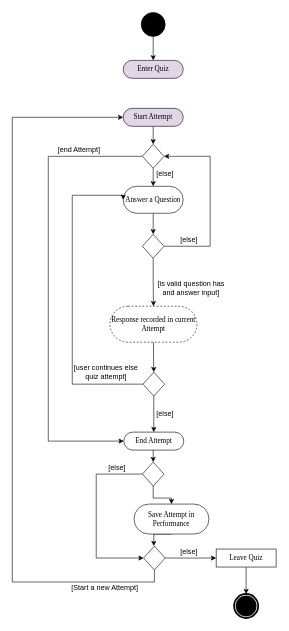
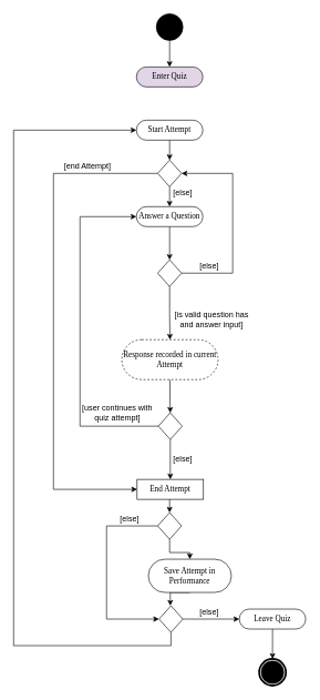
  <mxCell id="0" />
  <mxCell id="1" parent="0" />
  <mxCell id="2" style="edgeStyle=orthogonalEdgeStyle;rounded=0;orthogonalLoop=1;jettySize=auto;html=1;exitX=0.5;exitY=1;exitDx=0;exitDy=0;entryX=0.5;entryY=0;entryDx=0;entryDy=0;" edge="1" parent="1" source="3" target="4"><mxGeometry relative="1" as="geometry" /></mxCell>
  <mxCell id="3" value="" style="ellipse;whiteSpace=wrap;html=1;rounded=0;shadow=0;comic=0;labelBackgroundColor=none;strokeWidth=1;fillColor=#000000;fontFamily=Verdana;fontSize=12;align=center;" vertex="1" parent="1"><mxGeometry x="235" y="20" width="40" height="40" as="geometry" /></mxCell>
  <mxCell id="4" value="Enter Quiz" style="rounded=1;whiteSpace=wrap;html=1;shadow=0;comic=0;labelBackgroundColor=none;strokeWidth=1;fontFamily=Verdana;fontSize=12;align=center;arcSize=50;fillColor=#e1d5e7;" vertex="1" parent="1"><mxGeometry x="205" y="100" width="100" height="30" as="geometry" /></mxCell>
  <mxCell id="5" style="edgeStyle=orthogonalEdgeStyle;rounded=0;orthogonalLoop=1;jettySize=auto;html=1;exitX=0.5;exitY=1;exitDx=0;exitDy=0;entryX=0.5;entryY=0;entryDx=0;entryDy=0;" edge="1" parent="1" source="6" target="39"><mxGeometry relative="1" as="geometry" /></mxCell>
- <mxCell id="6" value="Start Attempt" style="rounded=1;whiteSpace=wrap;html=1;shadow=0;comic=0;labelBackgroundColor=none;strokeWidth=1;fontFamily=Verdana;fontSize=12;align=center;arcSize=50;fillColor=#e1d5e7;" vertex="1" parent="1"><mxGeometry x="205" y="180" width="100" height="30" as="geometry" /></mxCell>
+ <mxCell id="6" value="Start Attempt" style="rounded=1;whiteSpace=wrap;html=1;shadow=0;comic=0;labelBackgroundColor=none;strokeWidth=1;fontFamily=Verdana;fontSize=12;align=center;arcSize=50;" vertex="1" parent="1"><mxGeometry x="205" y="180" width="100" height="30" as="geometry" /></mxCell>
  <mxCell id="7" style="edgeStyle=orthogonalEdgeStyle;rounded=0;orthogonalLoop=1;jettySize=auto;html=1;exitX=0.5;exitY=1;exitDx=0;exitDy=0;entryX=0.5;entryY=0;entryDx=0;entryDy=0;" edge="1" parent="1" source="8" target="11"><mxGeometry relative="1" as="geometry" /></mxCell>
- <mxCell id="8" value="Answer a Question" style="rounded=1;whiteSpace=wrap;html=1;shadow=0;comic=0;labelBackgroundColor=none;strokeWidth=1;fontFamily=Verdana;fontSize=12;align=center;arcSize=50;" vertex="1" parent="1"><mxGeometry x="205" y="310" width="100" height="45" as="geometry" /></mxCell>
+ <mxCell id="8" value="Answer a Question" style="rounded=1;whiteSpace=wrap;html=1;shadow=0;comic=0;labelBackgroundColor=none;strokeWidth=1;fontFamily=Verdana;fontSize=12;align=center;arcSize=50;" vertex="1" parent="1"><mxGeometry x="205" y="310" width="100" height="30" as="geometry" /></mxCell>
  <mxCell id="9" style="edgeStyle=orthogonalEdgeStyle;rounded=0;orthogonalLoop=1;jettySize=auto;html=1;exitX=0.5;exitY=1;exitDx=0;exitDy=0;entryX=0.5;entryY=0;entryDx=0;entryDy=0;" edge="1" parent="1" source="11" target="15"><mxGeometry relative="1" as="geometry" /></mxCell>
  <mxCell id="10" style="edgeStyle=orthogonalEdgeStyle;rounded=0;orthogonalLoop=1;jettySize=auto;html=1;exitX=1;exitY=0.5;exitDx=0;exitDy=0;entryX=1;entryY=0.5;entryDx=0;entryDy=0;" edge="1" parent="1" source="11" target="39"><mxGeometry relative="1" as="geometry"><Array as="points"><mxPoint x="350" y="410" /><mxPoint x="350" y="260" /></Array></mxGeometry></mxCell>
  <mxCell id="11" value="" style="rhombus;whiteSpace=wrap;html=1;" vertex="1" parent="1"><mxGeometry x="237" y="390" width="36" height="40" as="geometry" /></mxCell>
  <mxCell id="12" value="[is valid question has and answer input]" style="text;html=1;strokeColor=none;fillColor=none;align=center;verticalAlign=middle;whiteSpace=wrap;rounded=0;" vertex="1" parent="1"><mxGeometry x="256" y="470" width="125" height="20" as="geometry" /></mxCell>
  <mxCell id="13" value="[else]" style="text;html=1;strokeColor=none;fillColor=none;align=center;verticalAlign=middle;whiteSpace=wrap;rounded=0;" vertex="1" parent="1"><mxGeometry x="290" y="390" width="50" height="20" as="geometry" /></mxCell>
  <mxCell id="14" style="edgeStyle=orthogonalEdgeStyle;rounded=0;orthogonalLoop=1;jettySize=auto;html=1;exitX=0.5;exitY=1;exitDx=0;exitDy=0;entryX=0.5;entryY=0;entryDx=0;entryDy=0;" edge="1" parent="1" source="15" target="23"><mxGeometry relative="1" as="geometry"><mxPoint x="255.5" y="620" as="targetPoint" /></mxGeometry></mxCell>
  <mxCell id="15" value="Response recorded in current Attempt" style="rounded=1;whiteSpace=wrap;html=1;shadow=0;comic=0;labelBackgroundColor=none;strokeWidth=1;fontFamily=Verdana;fontSize=12;align=center;arcSize=50;dashed=1;" vertex="1" parent="1"><mxGeometry x="183" y="510" width="145" height="60" as="geometry" /></mxCell>
  <mxCell id="16" style="edgeStyle=orthogonalEdgeStyle;rounded=0;orthogonalLoop=1;jettySize=auto;html=1;exitX=0.5;exitY=1;exitDx=0;exitDy=0;entryX=0.5;entryY=0;entryDx=0;entryDy=0;" edge="1" parent="1" source="17" target="28"><mxGeometry relative="1" as="geometry" /></mxCell>
- <mxCell id="17" value="End Attempt" style="rounded=1;whiteSpace=wrap;html=1;shadow=0;comic=0;labelBackgroundColor=none;strokeWidth=1;fontFamily=Verdana;fontSize=12;align=center;arcSize=50;" vertex="1" parent="1"><mxGeometry x="206" y="720" width="100" height="30" as="geometry" /></mxCell>
+ <mxCell id="17" value="End Attempt" style="whiteSpace=wrap;html=1;shadow=0;comic=0;labelBackgroundColor=none;strokeWidth=1;fontFamily=Verdana;fontSize=12;align=center;arcSize=50;rounded=0;" vertex="1" parent="1"><mxGeometry x="206" y="720" width="100" height="30" as="geometry" /></mxCell>
  <mxCell id="18" style="edgeStyle=orthogonalEdgeStyle;rounded=0;orthogonalLoop=1;jettySize=auto;html=1;exitX=0.5;exitY=1;exitDx=0;exitDy=0;entryX=0.5;entryY=0;entryDx=0;entryDy=0;" edge="1" parent="1" source="19"><mxGeometry relative="1" as="geometry"><mxPoint x="256" y="910" as="targetPoint" /></mxGeometry></mxCell>
  <mxCell id="19" value="Save Attempt in Performance" style="rounded=1;whiteSpace=wrap;html=1;shadow=0;comic=0;labelBackgroundColor=none;strokeWidth=1;fontFamily=Verdana;fontSize=12;align=center;arcSize=50;" vertex="1" parent="1"><mxGeometry x="223" y="840" width="125" height="50" as="geometry" /></mxCell>
  <mxCell id="20" value="" style="shape=mxgraph.bpmn.shape;html=1;verticalLabelPosition=bottom;labelBackgroundColor=#ffffff;verticalAlign=top;perimeter=ellipsePerimeter;outline=end;symbol=terminate;rounded=0;shadow=0;comic=0;strokeWidth=1;fontFamily=Verdana;fontSize=12;align=center;" vertex="1" parent="1"><mxGeometry x="390" y="990" width="40" height="40" as="geometry" /></mxCell>
  <mxCell id="21" style="edgeStyle=orthogonalEdgeStyle;rounded=0;orthogonalLoop=1;jettySize=auto;html=1;exitX=0.5;exitY=1;exitDx=0;exitDy=0;entryX=0.5;entryY=0;entryDx=0;entryDy=0;" edge="1" parent="1" source="23" target="17"><mxGeometry relative="1" as="geometry" /></mxCell>
  <mxCell id="22" style="edgeStyle=orthogonalEdgeStyle;rounded=0;orthogonalLoop=1;jettySize=auto;html=1;exitX=0;exitY=0.5;exitDx=0;exitDy=0;entryX=0;entryY=0.5;entryDx=0;entryDy=0;" edge="1" parent="1" source="23" target="8"><mxGeometry relative="1" as="geometry"><Array as="points"><mxPoint x="120" y="640" /><mxPoint x="120" y="325" /></Array></mxGeometry></mxCell>
  <mxCell id="23" value="" style="rhombus;whiteSpace=wrap;html=1;" vertex="1" parent="1"><mxGeometry x="238" y="620" width="36" height="40" as="geometry" /></mxCell>
- <mxCell id="24" value="[user continues else quiz attempt]" style="text;html=1;strokeColor=none;fillColor=none;align=center;verticalAlign=middle;whiteSpace=wrap;rounded=0;" vertex="1" parent="1"><mxGeometry x="114" y="610" width="125" height="20" as="geometry" /></mxCell>
+ <mxCell id="24" value="[user continues with quiz attempt]" style="text;html=1;strokeColor=none;fillColor=none;align=center;verticalAlign=middle;whiteSpace=wrap;rounded=0;" vertex="1" parent="1"><mxGeometry x="114" y="610" width="125" height="20" as="geometry" /></mxCell>
  <mxCell id="25" value="[else]" style="text;html=1;strokeColor=none;fillColor=none;align=center;verticalAlign=middle;whiteSpace=wrap;rounded=0;" vertex="1" parent="1"><mxGeometry x="250" y="680" width="50" height="20" as="geometry" /></mxCell>
  <mxCell id="26" style="edgeStyle=orthogonalEdgeStyle;rounded=0;orthogonalLoop=1;jettySize=auto;html=1;exitX=0;exitY=0.5;exitDx=0;exitDy=0;entryX=0;entryY=0.5;entryDx=0;entryDy=0;" edge="1" parent="1" source="28" target="33"><mxGeometry relative="1" as="geometry"><mxPoint x="206" y="925" as="targetPoint" /><Array as="points"><mxPoint x="160" y="790" /><mxPoint x="160" y="930" /></Array></mxGeometry></mxCell>
  <mxCell id="27" style="edgeStyle=orthogonalEdgeStyle;rounded=0;orthogonalLoop=1;jettySize=auto;html=1;exitX=0.5;exitY=1;exitDx=0;exitDy=0;entryX=0.5;entryY=0;entryDx=0;entryDy=0;" edge="1" parent="1" source="28" target="19"><mxGeometry relative="1" as="geometry" /></mxCell>
  <mxCell id="28" value="" style="rhombus;whiteSpace=wrap;html=1;" vertex="1" parent="1"><mxGeometry x="237" y="770" width="36" height="40" as="geometry" /></mxCell>
  <mxCell id="29" style="edgeStyle=orthogonalEdgeStyle;rounded=0;orthogonalLoop=1;jettySize=auto;html=1;exitX=0.5;exitY=1;exitDx=0;exitDy=0;entryX=0.5;entryY=0;entryDx=0;entryDy=0;" edge="1" parent="1" source="30" target="20"><mxGeometry relative="1" as="geometry" /></mxCell>
- <mxCell id="30" value="Leave Quiz" style="whiteSpace=wrap;html=1;shadow=0;comic=0;labelBackgroundColor=none;strokeWidth=1;fontFamily=Verdana;fontSize=12;align=center;arcSize=50;rounded=0;" vertex="1" parent="1"><mxGeometry x="360" y="915" width="100" height="30" as="geometry" /></mxCell>
+ <mxCell id="30" value="Leave Quiz" style="rounded=1;whiteSpace=wrap;html=1;shadow=0;comic=0;labelBackgroundColor=none;strokeWidth=1;fontFamily=Verdana;fontSize=12;align=center;arcSize=50;" vertex="1" parent="1"><mxGeometry x="360" y="915" width="100" height="30" as="geometry" /></mxCell>
  <mxCell id="31" style="edgeStyle=orthogonalEdgeStyle;rounded=0;orthogonalLoop=1;jettySize=auto;html=1;exitX=1;exitY=0.5;exitDx=0;exitDy=0;entryX=0;entryY=0.5;entryDx=0;entryDy=0;" edge="1" parent="1" source="33" target="30"><mxGeometry relative="1" as="geometry" /></mxCell>
  <mxCell id="32" style="edgeStyle=orthogonalEdgeStyle;rounded=0;orthogonalLoop=1;jettySize=auto;html=1;exitX=0.5;exitY=1;exitDx=0;exitDy=0;entryX=0;entryY=0.5;entryDx=0;entryDy=0;" edge="1" parent="1" source="33" target="6"><mxGeometry relative="1" as="geometry"><Array as="points"><mxPoint x="257" y="970" /><mxPoint x="20" y="970" /><mxPoint x="20" y="195" /></Array></mxGeometry></mxCell>
  <mxCell id="33" value="" style="rhombus;whiteSpace=wrap;html=1;" vertex="1" parent="1"><mxGeometry x="239" y="910" width="36" height="40" as="geometry" /></mxCell>
  <mxCell id="34" value="[else]" style="text;html=1;strokeColor=none;fillColor=none;align=center;verticalAlign=middle;whiteSpace=wrap;rounded=0;" vertex="1" parent="1"><mxGeometry x="170" y="770" width="50" height="20" as="geometry" /></mxCell>
- <mxCell id="35" value="[Start a new Attempt]" style="text;html=1;strokeColor=none;fillColor=none;align=center;verticalAlign=middle;whiteSpace=wrap;rounded=0;" vertex="1" parent="1"><mxGeometry x="112" y="970" width="125" height="20" as="geometry" /></mxCell>
  <mxCell id="36" value="[else]" style="text;html=1;strokeColor=none;fillColor=none;align=center;verticalAlign=middle;whiteSpace=wrap;rounded=0;" vertex="1" parent="1"><mxGeometry x="290" y="910" width="50" height="20" as="geometry" /></mxCell>
  <mxCell id="37" style="edgeStyle=orthogonalEdgeStyle;rounded=0;orthogonalLoop=1;jettySize=auto;html=1;exitX=0.5;exitY=1;exitDx=0;exitDy=0;entryX=0.5;entryY=0;entryDx=0;entryDy=0;" edge="1" parent="1" source="39" target="8"><mxGeometry relative="1" as="geometry" /></mxCell>
  <mxCell id="38" style="edgeStyle=orthogonalEdgeStyle;rounded=0;orthogonalLoop=1;jettySize=auto;html=1;exitX=0;exitY=0.5;exitDx=0;exitDy=0;entryX=0;entryY=0.5;entryDx=0;entryDy=0;" edge="1" parent="1" source="39" target="17"><mxGeometry relative="1" as="geometry"><Array as="points"><mxPoint x="80" y="260" /><mxPoint x="80" y="735" /></Array></mxGeometry></mxCell>
  <mxCell id="39" value="" style="rhombus;whiteSpace=wrap;html=1;" vertex="1" parent="1"><mxGeometry x="237" y="240" width="36" height="40" as="geometry" /></mxCell>
  <mxCell id="40" value="[end Attempt]" style="text;html=1;strokeColor=none;fillColor=none;align=center;verticalAlign=middle;whiteSpace=wrap;rounded=0;" vertex="1" parent="1"><mxGeometry x="93" y="240" width="77" height="20" as="geometry" /></mxCell>
  <mxCell id="41" value="[else]" style="text;html=1;strokeColor=none;fillColor=none;align=center;verticalAlign=middle;whiteSpace=wrap;rounded=0;" vertex="1" parent="1"><mxGeometry x="250" y="280" width="50" height="20" as="geometry" /></mxCell>
